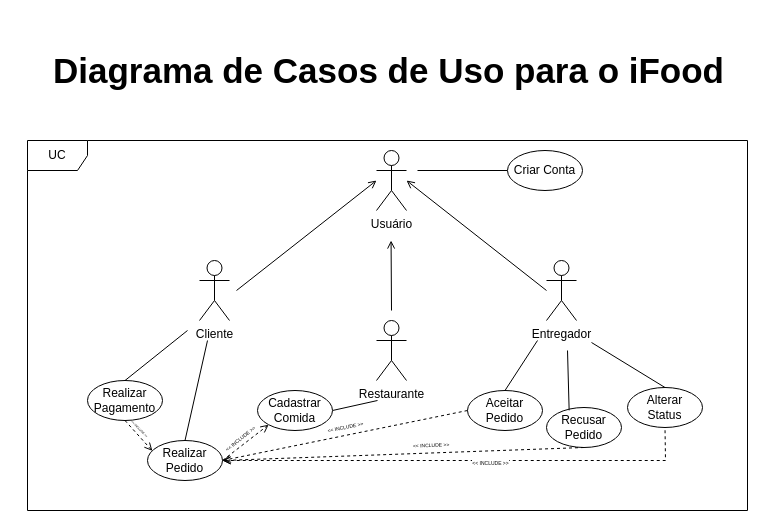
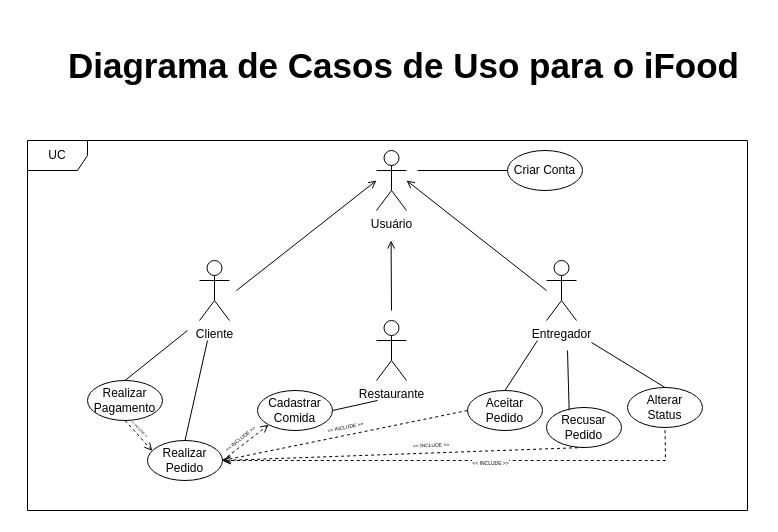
  <mxCell id="0" />
  <mxCell id="1" parent="0" />
- <mxCell id="2" value="&lt;font style=&quot;font-size: 35px;&quot;&gt;Diagrama de Casos de Uso para o iFood&lt;/font&gt;" style="text;strokeColor=none;fillColor=none;html=1;fontSize=24;fontStyle=1;verticalAlign=middle;align=center;" vertex="1" parent="1"><mxGeometry x="20" y="20" width="736" height="100" as="geometry" /></mxCell>
+ <mxCell id="2" value="&lt;font style=&quot;font-size: 35px;&quot;&gt;Diagrama de Casos de Uso para o iFood&lt;/font&gt;" style="text;strokeColor=none;fillColor=none;html=1;fontSize=24;fontStyle=1;verticalAlign=middle;align=center;" vertex="1" parent="1"><mxGeometry x="35" y="15" width="736" height="100" as="geometry" /></mxCell>
  <mxCell id="3" value="Cliente" style="shape=umlActor;verticalLabelPosition=bottom;verticalAlign=top;html=1;outlineConnect=0;" vertex="1" parent="1"><mxGeometry x="199" y="260" width="30" height="60" as="geometry" /></mxCell>
  <mxCell id="4" value="" style="endArrow=open;html=1;rounded=0;endFill=0;" edge="1" parent="1"><mxGeometry width="50" height="50" relative="1" as="geometry"><mxPoint x="236" y="290" as="sourcePoint" /><mxPoint x="376" y="180" as="targetPoint" /></mxGeometry></mxCell>
  <mxCell id="5" value="Usuário" style="shape=umlActor;verticalLabelPosition=bottom;verticalAlign=top;html=1;outlineConnect=0;" vertex="1" parent="1"><mxGeometry x="376" y="150" width="30" height="60" as="geometry" /></mxCell>
  <mxCell id="6" value="Entregador" style="shape=umlActor;verticalLabelPosition=bottom;verticalAlign=top;html=1;outlineConnect=0;" vertex="1" parent="1"><mxGeometry x="546" y="260" width="30" height="60" as="geometry" /></mxCell>
  <mxCell id="7" value="" style="endArrow=open;html=1;rounded=0;endFill=0;" edge="1" parent="1"><mxGeometry width="50" height="50" relative="1" as="geometry"><mxPoint x="546" y="290" as="sourcePoint" /><mxPoint x="406" y="180" as="targetPoint" /></mxGeometry></mxCell>
  <mxCell id="8" value="" style="endArrow=none;html=1;rounded=0;" edge="1" parent="1"><mxGeometry width="50" height="50" relative="1" as="geometry"><mxPoint x="417" y="170" as="sourcePoint" /><mxPoint x="507" y="170" as="targetPoint" /></mxGeometry></mxCell>
  <mxCell id="9" value="Criar Conta" style="ellipse;whiteSpace=wrap;html=1;" vertex="1" parent="1"><mxGeometry x="507" y="150" width="75" height="40" as="geometry" /></mxCell>
  <mxCell id="10" value="Restaurante" style="shape=umlActor;verticalLabelPosition=bottom;verticalAlign=top;html=1;outlineConnect=0;" vertex="1" parent="1"><mxGeometry x="376" y="320" width="30" height="60" as="geometry" /></mxCell>
  <mxCell id="11" value="" style="endArrow=open;html=1;rounded=0;endFill=0;" edge="1" parent="1"><mxGeometry width="50" height="50" relative="1" as="geometry"><mxPoint x="391" y="310" as="sourcePoint" /><mxPoint x="390.57" y="240" as="targetPoint" /></mxGeometry></mxCell>
  <mxCell id="12" value="" style="endArrow=none;html=1;rounded=0;exitX=1;exitY=0.5;exitDx=0;exitDy=0;" edge="1" parent="1" source="13"><mxGeometry width="50" height="50" relative="1" as="geometry"><mxPoint x="297" y="410" as="sourcePoint" /><mxPoint x="377" y="400" as="targetPoint" /></mxGeometry></mxCell>
  <mxCell id="13" value="Cadastrar&lt;div&gt;Comida&lt;span style=&quot;color: rgba(0, 0, 0, 0); font-family: monospace; font-size: 0px; text-align: start; text-wrap-mode: nowrap; background-color: transparent;&quot;&gt;%3CmxGraphModel%3E%3Croot%3E%3CmxCell%20id%3D%220%22%2F%3E%3CmxCell%20id%3D%221%22%20parent%3D%220%22%2F%3E%3CmxCell%20id%3D%222%22%20value%3D%22Criar%20Conta%22%20style%3D%22ellipse%3BwhiteSpace%3Dwrap%3Bhtml%3D1%3B%22%20vertex%3D%221%22%20parent%3D%221%22%3E%3CmxGeometry%20x%3D%221360%22%20y%3D%22150%22%20width%3D%2275%22%20height%3D%2240%22%20as%3D%22geometry%22%2F%3E%3C%2FmxCell%3E%3C%2Froot%3E%3C%2FmxGraphModel%3E&lt;/span&gt;&lt;/div&gt;" style="ellipse;whiteSpace=wrap;html=1;" vertex="1" parent="1"><mxGeometry x="257" y="390" width="75" height="40" as="geometry" /></mxCell>
  <mxCell id="14" value="Realizar&lt;br&gt;Pedido" style="ellipse;whiteSpace=wrap;html=1;" vertex="1" parent="1"><mxGeometry x="147" y="440" width="75" height="40" as="geometry" /></mxCell>
  <mxCell id="15" value="" style="endArrow=none;html=1;rounded=0;exitX=0.5;exitY=0;exitDx=0;exitDy=0;" edge="1" parent="1" source="14"><mxGeometry width="50" height="50" relative="1" as="geometry"><mxPoint x="177" y="400" as="sourcePoint" /><mxPoint x="207" y="340" as="targetPoint" /></mxGeometry></mxCell>
  <mxCell id="16" value="" style="endArrow=open;html=1;rounded=0;exitX=1;exitY=0.5;exitDx=0;exitDy=0;dashed=1;endFill=0;entryX=0;entryY=1;entryDx=0;entryDy=0;" edge="1" parent="1" source="14" target="13"><mxGeometry width="50" height="50" relative="1" as="geometry"><mxPoint x="207" y="500" as="sourcePoint" /><mxPoint x="267" y="460" as="targetPoint" /></mxGeometry></mxCell>
  <mxCell id="17" value="&lt;font style=&quot;font-size: 5px;&quot;&gt;&amp;lt;&amp;lt; INCLUDE &amp;gt;&amp;gt;&lt;/font&gt;" style="text;html=1;align=center;verticalAlign=middle;whiteSpace=wrap;rounded=0;rotation=321;fillColor=none;" vertex="1" parent="1"><mxGeometry x="214" y="427" width="50" height="20" as="geometry" /></mxCell>
  <mxCell id="18" value="Aceitar Pedido" style="ellipse;whiteSpace=wrap;html=1;" vertex="1" parent="1"><mxGeometry x="467" y="390" width="75" height="40" as="geometry" /></mxCell>
  <mxCell id="19" value="Recusar&lt;br&gt;Pedido" style="ellipse;whiteSpace=wrap;html=1;" vertex="1" parent="1"><mxGeometry x="546" y="407" width="75" height="40" as="geometry" /></mxCell>
  <mxCell id="20" value="" style="endArrow=open;html=1;rounded=0;exitX=0;exitY=0.5;exitDx=0;exitDy=0;dashed=1;endFill=0;entryX=1;entryY=0.5;entryDx=0;entryDy=0;" edge="1" parent="1" source="18" target="14"><mxGeometry width="50" height="50" relative="1" as="geometry"><mxPoint x="303" y="440" as="sourcePoint" /><mxPoint x="257" y="476" as="targetPoint" /></mxGeometry></mxCell>
  <mxCell id="21" value="&lt;font style=&quot;font-size: 5px;&quot;&gt;&amp;lt;&amp;lt; INCLUDE &amp;gt;&amp;gt;&lt;/font&gt;" style="text;html=1;align=center;verticalAlign=middle;whiteSpace=wrap;rounded=0;rotation=348.5;fillColor=none;" vertex="1" parent="1"><mxGeometry x="320.002" y="415.004" width="50" height="20" as="geometry" /></mxCell>
  <mxCell id="22" value="" style="endArrow=open;html=1;rounded=0;exitX=0.5;exitY=1;exitDx=0;exitDy=0;dashed=1;endFill=0;entryX=1;entryY=0.5;entryDx=0;entryDy=0;" edge="1" parent="1" source="19" target="14"><mxGeometry width="50" height="50" relative="1" as="geometry"><mxPoint x="592" y="440" as="sourcePoint" /><mxPoint x="347" y="490" as="targetPoint" /></mxGeometry></mxCell>
  <mxCell id="23" value="&lt;font style=&quot;font-size: 5px;&quot;&gt;&amp;lt;&amp;lt; INCLUDE &amp;gt;&amp;gt;&lt;/font&gt;" style="text;html=1;align=center;verticalAlign=middle;whiteSpace=wrap;rounded=0;rotation=358;fillColor=none;" vertex="1" parent="1"><mxGeometry x="406.002" y="433.004" width="50" height="20" as="geometry" /></mxCell>
  <mxCell id="24" value="" style="endArrow=none;html=1;rounded=0;exitX=0.5;exitY=0;exitDx=0;exitDy=0;" edge="1" parent="1" source="18"><mxGeometry width="50" height="50" relative="1" as="geometry"><mxPoint x="187" y="480" as="sourcePoint" /><mxPoint x="537" y="340" as="targetPoint" /></mxGeometry></mxCell>
  <mxCell id="25" value="" style="endArrow=none;html=1;rounded=0;exitX=0.302;exitY=0.071;exitDx=0;exitDy=0;exitPerimeter=0;" edge="1" parent="1" source="19"><mxGeometry width="50" height="50" relative="1" as="geometry"><mxPoint x="527" y="440" as="sourcePoint" /><mxPoint x="567" y="350" as="targetPoint" /></mxGeometry></mxCell>
  <mxCell id="26" value="Realizar&lt;br&gt;Pagamento" style="ellipse;whiteSpace=wrap;html=1;" vertex="1" parent="1"><mxGeometry x="87" y="380" width="75" height="40" as="geometry" /></mxCell>
  <mxCell id="27" value="" style="endArrow=none;html=1;rounded=0;exitX=0.5;exitY=0;exitDx=0;exitDy=0;" edge="1" parent="1" source="26"><mxGeometry width="50" height="50" relative="1" as="geometry"><mxPoint x="177" y="540" as="sourcePoint" /><mxPoint x="187" y="330" as="targetPoint" /></mxGeometry></mxCell>
  <mxCell id="28" value="Alterar&lt;div&gt;Status&lt;/div&gt;" style="ellipse;whiteSpace=wrap;html=1;" vertex="1" parent="1"><mxGeometry x="627" y="387" width="75" height="40" as="geometry" /></mxCell>
  <mxCell id="29" value="" style="endArrow=none;html=1;rounded=0;exitX=0.5;exitY=0;exitDx=0;exitDy=0;" edge="1" parent="1" source="28"><mxGeometry width="50" height="50" relative="1" as="geometry"><mxPoint x="573" y="440" as="sourcePoint" /><mxPoint x="591" y="342" as="targetPoint" /></mxGeometry></mxCell>
  <mxCell id="30" value="" style="endArrow=none;html=1;rounded=0;exitX=1;exitY=0.5;exitDx=0;exitDy=0;dashed=1;endFill=0;entryX=0.5;entryY=1;entryDx=0;entryDy=0;startArrow=open;startFill=0;" edge="1" parent="1" source="14" target="28"><mxGeometry width="50" height="50" relative="1" as="geometry"><mxPoint x="257" y="493" as="sourcePoint" /><mxPoint x="667" y="460" as="targetPoint" /><Array as="points"><mxPoint x="665" y="460" /></Array></mxGeometry></mxCell>
  <mxCell id="31" value="&lt;font style=&quot;font-size: 5px; line-height: 0%;&quot;&gt;&amp;lt;&amp;lt; INCLUDE &amp;gt;&amp;gt;&lt;/font&gt;" style="edgeLabel;html=1;align=center;verticalAlign=middle;resizable=0;points=[];" vertex="1" connectable="0" parent="30"><mxGeometry x="0.122" y="-2" relative="1" as="geometry"><mxPoint y="-2" as="offset" /></mxGeometry></mxCell>
  <mxCell id="32" value="&lt;font style=&quot;font-size: 3px;&quot;&gt;&amp;lt;&amp;lt; INCLUDE &amp;gt;&amp;gt;&lt;/font&gt;" style="text;html=1;align=center;verticalAlign=middle;whiteSpace=wrap;rounded=0;rotation=45;fillColor=none;" vertex="1" parent="1"><mxGeometry x="121.14" y="418.5" width="40.86" height="17" as="geometry" /></mxCell>
  <mxCell id="33" value="" style="endArrow=open;html=1;rounded=0;exitX=0.5;exitY=1;exitDx=0;exitDy=0;dashed=1;endFill=0;entryX=0.065;entryY=0.26;entryDx=0;entryDy=0;entryPerimeter=0;" edge="1" parent="1" source="26" target="14"><mxGeometry width="50" height="50" relative="1" as="geometry"><mxPoint x="257" y="476" as="sourcePoint" /><mxPoint x="303" y="440" as="targetPoint" /></mxGeometry></mxCell>
  <mxCell id="34" value="UC" style="shape=umlFrame;whiteSpace=wrap;html=1;pointerEvents=0;" vertex="1" parent="1"><mxGeometry x="27" y="140" width="720" height="370" as="geometry" /></mxCell>
